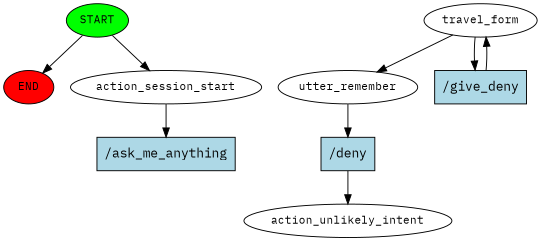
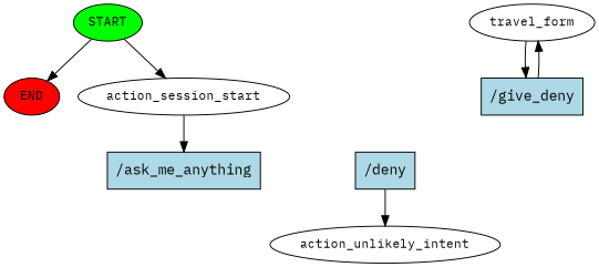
  digraph {
    fontname="IBM Plex Mono"
    node [fontname="IBM Plex Mono" fontsize=12 style=filled]
    edge [fontname="IBM Plex Mono"]
    n1 [fillcolor=green label=START]
    n2 [fillcolor=red label=END]
    n3 [label=action_session_start style=""]
    n4 [fillcolor=lightblue label="/ask_me_anything" shape=rect fontsize=""]
    n5 [label=travel_form style=""]
-   n6 [label=utter_remember style=""]
    n7 [fillcolor=lightblue label="/give_deny" shape=rect fontsize=""]
    n8 [fillcolor=lightblue label="/deny" shape=rect fontsize=""]
    n9 [label=action_unlikely_intent style=""]
    n1 -> n2
    n1 -> n3
    n3 -> n4
-   n5 -> n6
    n5 -> n7
-   n6 -> n8
    n7 -> n5
    n8 -> n9
  }
